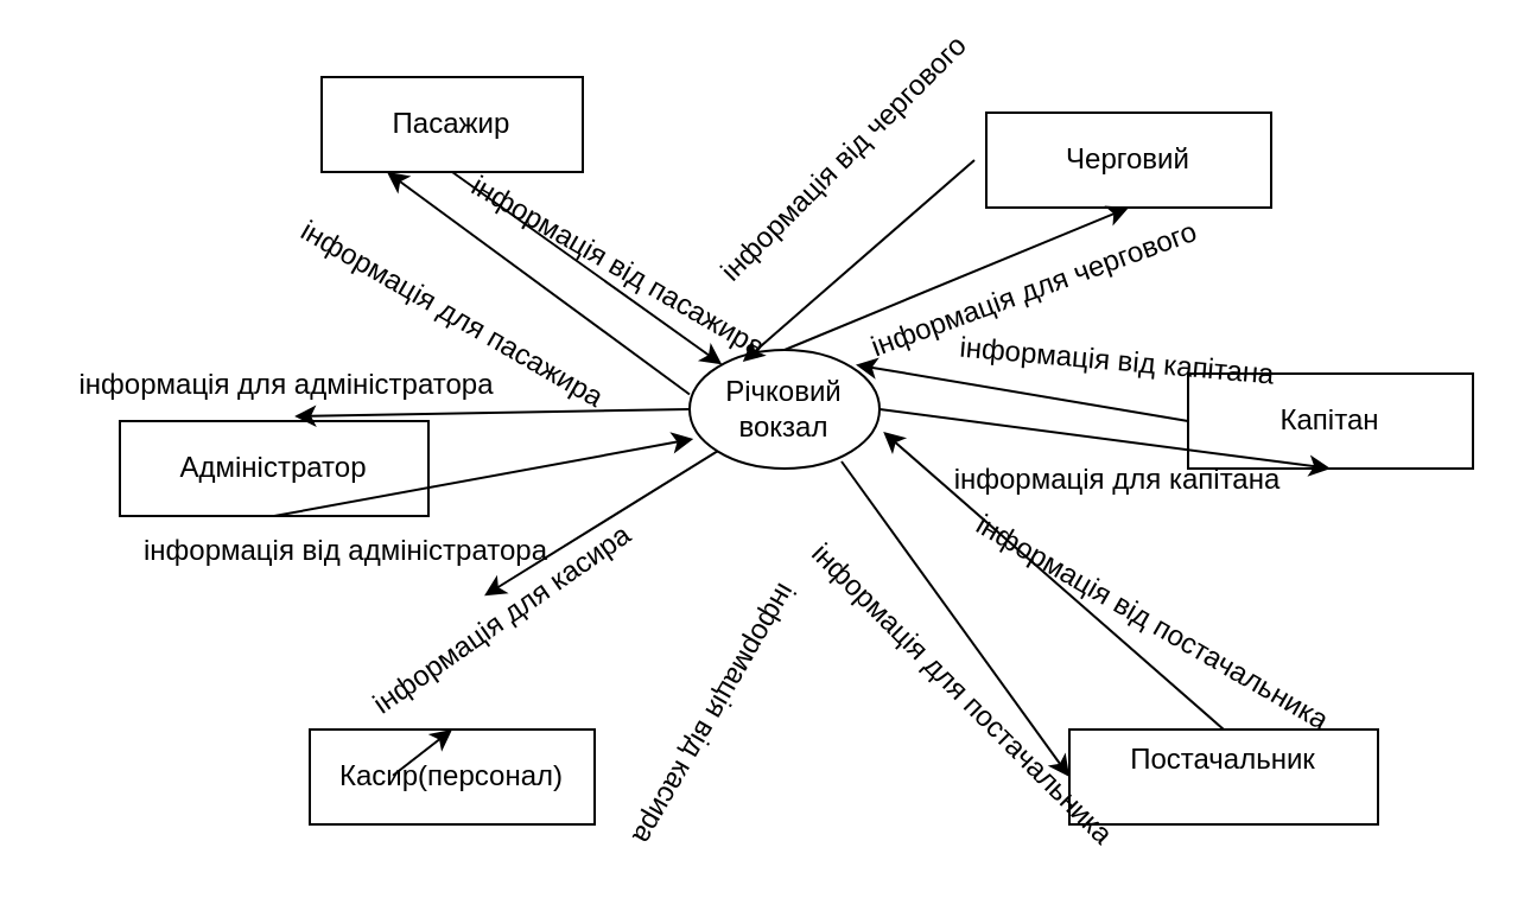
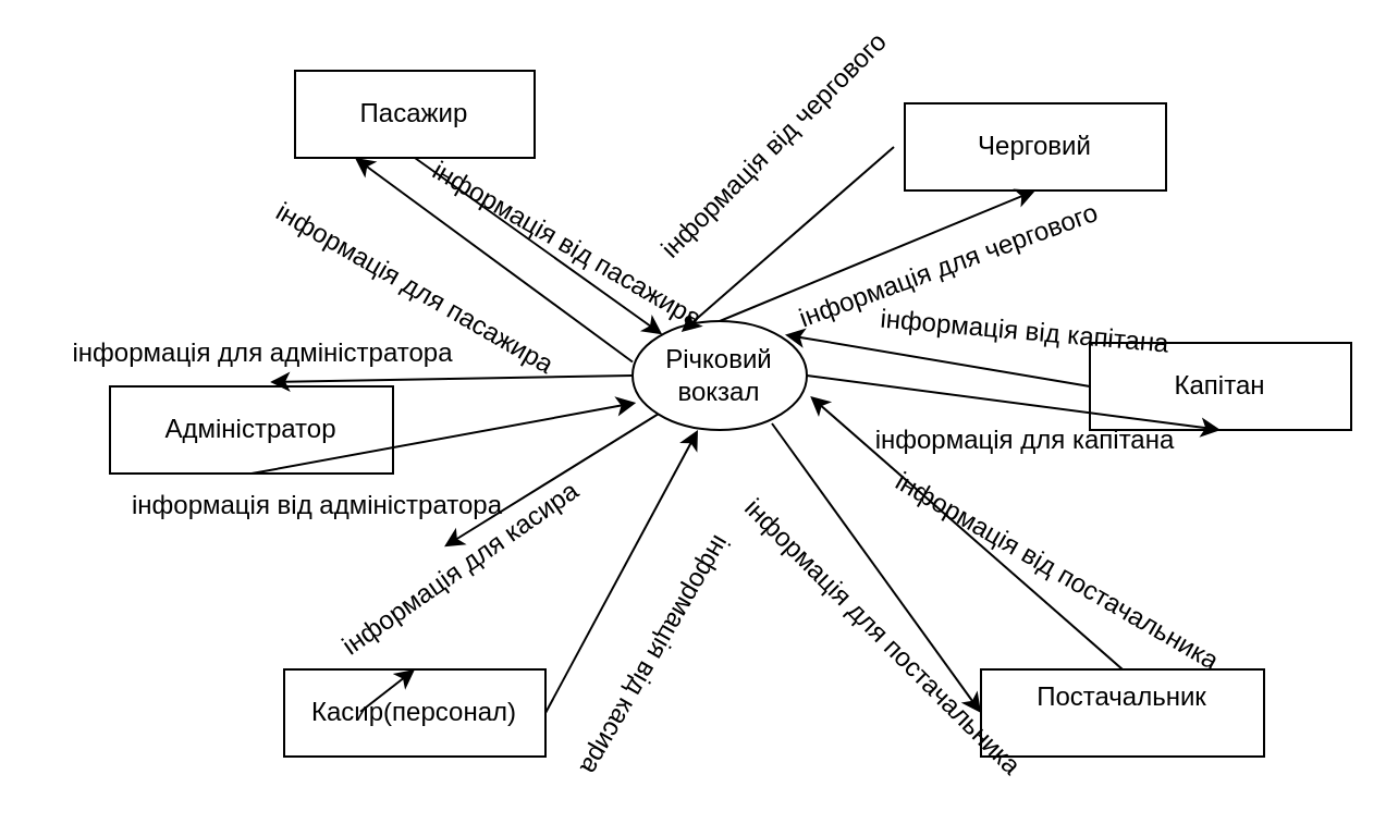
  <mxCell id="0" />
  <mxCell id="1" parent="0" />
  <mxCell id="2" value="Річковий вокзал" style="ellipse;whiteSpace=wrap;html=1;aspect=fixed;" vertex="1" parent="1"><mxGeometry x="290" y="135" width="80" height="50" as="geometry" /></mxCell>
  <mxCell id="3" value="Пасажир" style="rounded=0;whiteSpace=wrap;html=1;" vertex="1" parent="1"><mxGeometry x="135" y="20" width="110" height="40" as="geometry" /></mxCell>
  <mxCell id="4" value="Черговий" style="rounded=0;whiteSpace=wrap;html=1;" vertex="1" parent="1"><mxGeometry x="415" y="35" width="120" height="40" as="geometry" /></mxCell>
  <mxCell id="5" value="Капітан" style="rounded=0;whiteSpace=wrap;html=1;" vertex="1" parent="1"><mxGeometry x="500" y="145" width="120" height="40" as="geometry" /></mxCell>
  <mxCell id="6" value="Постачальни&lt;span style=&quot;background-color: initial;&quot;&gt;к&lt;/span&gt;&lt;div&gt;&lt;div&gt;&lt;br&gt;&lt;/div&gt;&lt;/div&gt;" style="rounded=0;whiteSpace=wrap;html=1;" vertex="1" parent="1"><mxGeometry x="450" y="295" width="130" height="40" as="geometry" /></mxCell>
  <mxCell id="7" value="Адміністратор" style="rounded=0;whiteSpace=wrap;html=1;" vertex="1" parent="1"><mxGeometry x="50" y="165" width="130" height="40" as="geometry" /></mxCell>
  <mxCell id="8" value="Касир(персонал)" style="rounded=0;whiteSpace=wrap;html=1;" vertex="1" parent="1"><mxGeometry x="130" y="295" width="120" height="40" as="geometry" /></mxCell>
  <mxCell id="9" value="" style="endArrow=classic;html=1;rounded=0;exitX=0;exitY=0.5;exitDx=0;exitDy=0;entryX=0.566;entryY=-0.05;entryDx=0;entryDy=0;entryPerimeter=0;" edge="1" parent="1" source="2" target="7"><mxGeometry width="50" height="50" relative="1" as="geometry"><mxPoint x="310" y="205" as="sourcePoint" /><mxPoint x="360" y="155" as="targetPoint" /></mxGeometry></mxCell>
  <mxCell id="10" value="" style="endArrow=classic;html=1;rounded=0;exitX=0.5;exitY=1;exitDx=0;exitDy=0;entryX=0.02;entryY=0.75;entryDx=0;entryDy=0;entryPerimeter=0;" edge="1" parent="1" source="7" target="2"><mxGeometry width="50" height="50" relative="1" as="geometry"><mxPoint x="310" y="205" as="sourcePoint" /><mxPoint x="360" y="155" as="targetPoint" /></mxGeometry></mxCell>
+ <mxCell id="11" value="" style="endArrow=classic;html=1;rounded=0;exitX=1;exitY=0.5;exitDx=0;exitDy=0;entryX=0.375;entryY=1;entryDx=0;entryDy=0;entryPerimeter=0;" edge="1" parent="1" source="8" target="2"><mxGeometry width="50" height="50" relative="1" as="geometry"><mxPoint x="310" y="205" as="sourcePoint" /><mxPoint x="360" y="155" as="targetPoint" /></mxGeometry></mxCell>
  <mxCell id="12" value="" style="endArrow=classic;html=1;rounded=0;exitX=0;exitY=1;exitDx=0;exitDy=0;entryX=0.5;entryY=0;entryDx=0;entryDy=0;" edge="1" parent="1" source="31" target="8"><mxGeometry width="50" height="50" relative="1" as="geometry"><mxPoint x="310" y="205" as="sourcePoint" /><mxPoint x="170" y="285" as="targetPoint" /></mxGeometry></mxCell>
  <mxCell id="13" value="" style="endArrow=classic;html=1;rounded=0;exitX=0.5;exitY=0;exitDx=0;exitDy=0;entryX=1.02;entryY=0.69;entryDx=0;entryDy=0;entryPerimeter=0;" edge="1" parent="1" source="6" target="2"><mxGeometry width="50" height="50" relative="1" as="geometry"><mxPoint x="310" y="205" as="sourcePoint" /><mxPoint x="360" y="155" as="targetPoint" /></mxGeometry></mxCell>
  <mxCell id="14" value="" style="endArrow=classic;html=1;rounded=0;exitX=0.8;exitY=0.94;exitDx=0;exitDy=0;exitPerimeter=0;entryX=0;entryY=0.5;entryDx=0;entryDy=0;" edge="1" parent="1" source="2" target="6"><mxGeometry width="50" height="50" relative="1" as="geometry"><mxPoint x="310" y="205" as="sourcePoint" /><mxPoint x="360" y="155" as="targetPoint" /></mxGeometry></mxCell>
  <mxCell id="15" value="" style="endArrow=classic;html=1;rounded=0;exitX=0;exitY=0.5;exitDx=0;exitDy=0;entryX=0.875;entryY=0.125;entryDx=0;entryDy=0;entryPerimeter=0;" edge="1" parent="1" source="5" target="2"><mxGeometry width="50" height="50" relative="1" as="geometry"><mxPoint x="310" y="205" as="sourcePoint" /><mxPoint x="360" y="155" as="targetPoint" /></mxGeometry></mxCell>
  <mxCell id="16" value="" style="endArrow=classic;html=1;rounded=0;exitX=1;exitY=0.5;exitDx=0;exitDy=0;entryX=0.5;entryY=1;entryDx=0;entryDy=0;" edge="1" parent="1" source="2" target="5"><mxGeometry width="50" height="50" relative="1" as="geometry"><mxPoint x="310" y="205" as="sourcePoint" /><mxPoint x="360" y="155" as="targetPoint" /></mxGeometry></mxCell>
  <mxCell id="17" value="" style="endArrow=classic;html=1;rounded=0;exitX=0.5;exitY=0;exitDx=0;exitDy=0;entryX=0.5;entryY=1;entryDx=0;entryDy=0;" edge="1" parent="1" source="2" target="4"><mxGeometry width="50" height="50" relative="1" as="geometry"><mxPoint x="310" y="205" as="sourcePoint" /><mxPoint x="360" y="155" as="targetPoint" /></mxGeometry></mxCell>
  <mxCell id="18" value="" style="endArrow=classic;html=1;rounded=0;entryX=0.28;entryY=0.1;entryDx=0;entryDy=0;entryPerimeter=0;" edge="1" parent="1" target="2"><mxGeometry width="50" height="50" relative="1" as="geometry"><mxPoint x="410" y="55" as="sourcePoint" /><mxPoint x="360" y="155" as="targetPoint" /></mxGeometry></mxCell>
  <mxCell id="19" value="" style="endArrow=classic;html=1;rounded=0;exitX=0.5;exitY=1;exitDx=0;exitDy=0;" edge="1" parent="1" source="3" target="2"><mxGeometry width="50" height="50" relative="1" as="geometry"><mxPoint x="310" y="205" as="sourcePoint" /><mxPoint x="360" y="155" as="targetPoint" /></mxGeometry></mxCell>
  <mxCell id="20" value="" style="endArrow=classic;html=1;rounded=0;entryX=0.25;entryY=1;entryDx=0;entryDy=0;exitX=0;exitY=0.375;exitDx=0;exitDy=0;exitPerimeter=0;" edge="1" parent="1" source="2" target="3"><mxGeometry width="50" height="50" relative="1" as="geometry"><mxPoint x="310" y="205" as="sourcePoint" /><mxPoint x="360" y="155" as="targetPoint" /></mxGeometry></mxCell>
  <mxCell id="21" value="інформація від пасажира" style="text;html=1;align=center;verticalAlign=middle;resizable=0;points=[];autosize=1;strokeColor=none;fillColor=none;rotation=30;" vertex="1" parent="1"><mxGeometry x="180" y="85" width="160" height="30" as="geometry" /></mxCell>
  <mxCell id="22" value="інформація&lt;span style=&quot;background-color: initial;&quot;&gt;&amp;nbsp;для пасажира&lt;/span&gt;" style="text;html=1;align=center;verticalAlign=middle;resizable=0;points=[];autosize=1;strokeColor=none;fillColor=none;rotation=30;" vertex="1" parent="1"><mxGeometry x="105" y="105" width="170" height="30" as="geometry" /></mxCell>
  <mxCell id="23" value="інформація від чергового" style="text;html=1;align=center;verticalAlign=middle;resizable=0;points=[];autosize=1;strokeColor=none;fillColor=none;rotation=-45;" vertex="1" parent="1"><mxGeometry x="275" y="40" width="160" height="30" as="geometry" /></mxCell>
  <mxCell id="24" value="інформація для чергового" style="text;html=1;align=center;verticalAlign=middle;resizable=0;points=[];autosize=1;strokeColor=none;fillColor=none;rotation=-20;" vertex="1" parent="1"><mxGeometry x="350" y="95" width="170" height="30" as="geometry" /></mxCell>
  <mxCell id="25" value="інформація для капітана" style="text;html=1;align=center;verticalAlign=middle;resizable=0;points=[];autosize=1;strokeColor=none;fillColor=none;" vertex="1" parent="1"><mxGeometry x="390" y="175" width="160" height="30" as="geometry" /></mxCell>
  <mxCell id="26" value="інформація від капітана" style="text;html=1;align=center;verticalAlign=middle;resizable=0;points=[];autosize=1;strokeColor=none;fillColor=none;rotation=5;" vertex="1" parent="1"><mxGeometry x="390" y="125" width="160" height="30" as="geometry" /></mxCell>
  <mxCell id="27" value="інформація від постачальника" style="text;html=1;align=center;verticalAlign=middle;resizable=0;points=[];autosize=1;strokeColor=none;fillColor=none;rotation=30;" vertex="1" parent="1"><mxGeometry x="390" y="235" width="190" height="30" as="geometry" /></mxCell>
  <mxCell id="28" value="інформація для постачальника&lt;div&gt;&lt;br&gt;&lt;/div&gt;" style="text;html=1;align=center;verticalAlign=middle;resizable=0;points=[];autosize=1;strokeColor=none;fillColor=none;rotation=45;" vertex="1" parent="1"><mxGeometry x="300" y="265" width="200" height="40" as="geometry" /></mxCell>
  <mxCell id="29" value="інформація від касира&lt;div&gt;&lt;br&gt;&lt;/div&gt;" style="text;html=1;align=center;verticalAlign=middle;resizable=0;points=[];autosize=1;strokeColor=none;fillColor=none;rotation=-240;" vertex="1" parent="1"><mxGeometry x="220" y="265" width="150" height="40" as="geometry" /></mxCell>
  <mxCell id="30" value="" style="endArrow=classic;html=1;rounded=0;exitX=0;exitY=1;exitDx=0;exitDy=0;entryX=0.5;entryY=0;entryDx=0;entryDy=0;" edge="1" parent="1" source="2" target="31"><mxGeometry width="50" height="50" relative="1" as="geometry"><mxPoint x="302" y="203" as="sourcePoint" /><mxPoint x="190" y="295" as="targetPoint" /></mxGeometry></mxCell>
  <mxCell id="31" value="інформація для касира&lt;div&gt;&lt;br&gt;&lt;/div&gt;" style="text;html=1;align=center;verticalAlign=middle;resizable=0;points=[];autosize=1;strokeColor=none;fillColor=none;rotation=-35;" vertex="1" parent="1"><mxGeometry x="140" y="235" width="150" height="40" as="geometry" /></mxCell>
  <mxCell id="32" value="інформація від адміністратора" style="text;html=1;align=center;verticalAlign=middle;resizable=0;points=[];autosize=1;strokeColor=none;fillColor=none;" vertex="1" parent="1"><mxGeometry x="50" y="205" width="190" height="30" as="geometry" /></mxCell>
  <mxCell id="33" value="інформація для адміністратора" style="text;html=1;align=center;verticalAlign=middle;resizable=0;points=[];autosize=1;strokeColor=none;fillColor=none;" vertex="1" parent="1"><mxGeometry x="20" y="135" width="200" height="30" as="geometry" /></mxCell>
